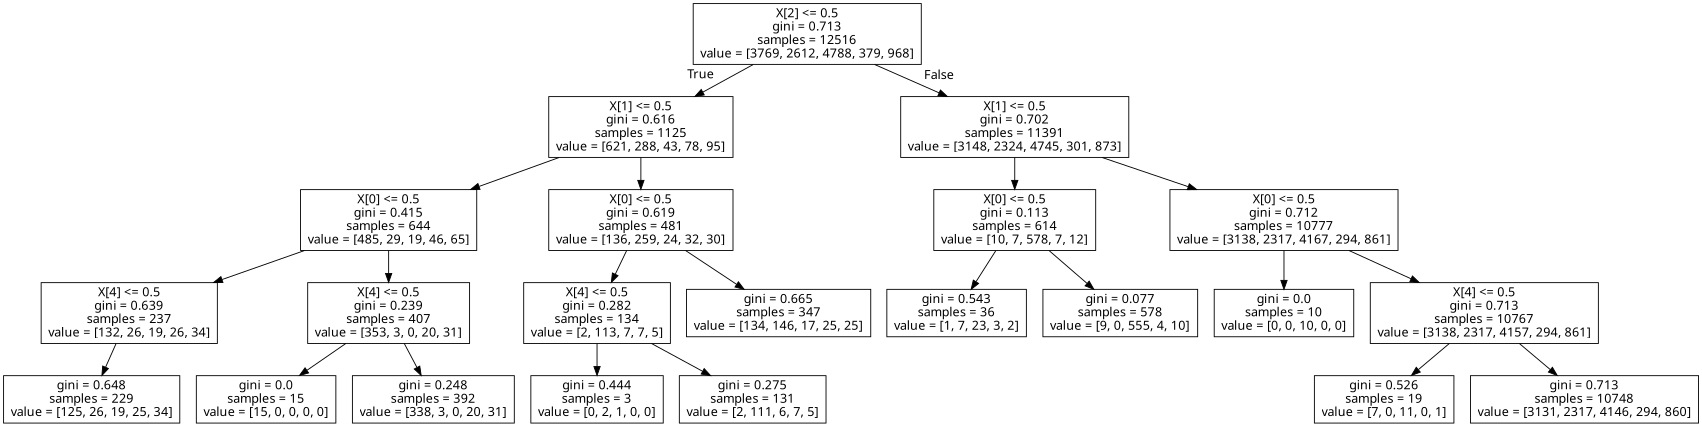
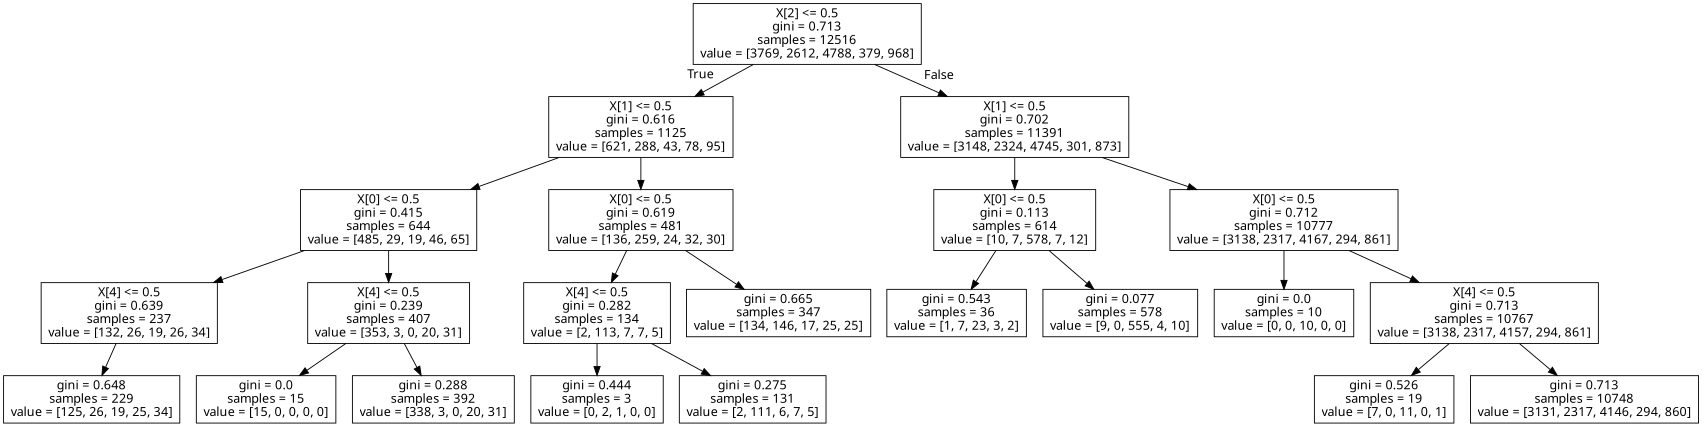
  digraph {
    fontname="Noto Sans"
    node [fontname="Noto Sans" shape=box]
    edge [fontname="Noto Sans"]
    n1 [label="X[2] <= 0.5\ngini = 0.713\nsamples = 12516\nvalue = [3769, 2612, 4788, 379, 968]"]
    n2 [label="X[1] <= 0.5\ngini = 0.616\nsamples = 1125\nvalue = [621, 288, 43, 78, 95]"]
    n3 [label="X[1] <= 0.5\ngini = 0.702\nsamples = 11391\nvalue = [3148, 2324, 4745, 301, 873]"]
    n4 [label="X[0] <= 0.5\ngini = 0.415\nsamples = 644\nvalue = [485, 29, 19, 46, 65]"]
    n5 [label="X[0] <= 0.5\ngini = 0.619\nsamples = 481\nvalue = [136, 259, 24, 32, 30]"]
    n6 [label="X[0] <= 0.5\ngini = 0.113\nsamples = 614\nvalue = [10, 7, 578, 7, 12]"]
    n7 [label="X[0] <= 0.5\ngini = 0.712\nsamples = 10777\nvalue = [3138, 2317, 4167, 294, 861]"]
    n8 [label="X[4] <= 0.5\ngini = 0.639\nsamples = 237\nvalue = [132, 26, 19, 26, 34]"]
    n9 [label="X[4] <= 0.5\ngini = 0.239\nsamples = 407\nvalue = [353, 3, 0, 20, 31]"]
    n10 [label="X[4] <= 0.5\ngini = 0.282\nsamples = 134\nvalue = [2, 113, 7, 7, 5]"]
    n11 [label="gini = 0.665\nsamples = 347\nvalue = [134, 146, 17, 25, 25]"]
    n12 [label="gini = 0.648\nsamples = 229\nvalue = [125, 26, 19, 25, 34]"]
    n13 [label="gini = 0.0\nsamples = 15\nvalue = [15, 0, 0, 0, 0]"]
-   n14 [label="gini = 0.248\nsamples = 392\nvalue = [338, 3, 0, 20, 31]"]
+   n14 [label="gini = 0.288\nsamples = 392\nvalue = [338, 3, 0, 20, 31]"]
    n15 [label="gini = 0.444\nsamples = 3\nvalue = [0, 2, 1, 0, 0]"]
    n16 [label="gini = 0.275\nsamples = 131\nvalue = [2, 111, 6, 7, 5]"]
    n17 [label="gini = 0.543\nsamples = 36\nvalue = [1, 7, 23, 3, 2]"]
    n18 [label="gini = 0.077\nsamples = 578\nvalue = [9, 0, 555, 4, 10]"]
    n19 [label="gini = 0.0\nsamples = 10\nvalue = [0, 0, 10, 0, 0]"]
    n20 [label="X[4] <= 0.5\ngini = 0.713\nsamples = 10767\nvalue = [3138, 2317, 4157, 294, 861]"]
    n21 [label="gini = 0.526\nsamples = 19\nvalue = [7, 0, 11, 0, 1]"]
    n22 [label="gini = 0.713\nsamples = 10748\nvalue = [3131, 2317, 4146, 294, 860]"]
    n1 -> n2 [headlabel=True labelangle=45 labeldistance=2.5]
    n1 -> n3 [headlabel=False labelangle=-45 labeldistance=2.5]
    n2 -> n4
    n2 -> n5
    n3 -> n6
    n3 -> n7
    n4 -> n8
    n4 -> n9
    n5 -> n10
    n5 -> n11
    n6 -> n17
    n6 -> n18
    n7 -> n19
    n7 -> n20
    n8 -> n12
    n9 -> n13
    n9 -> n14
    n10 -> n15
    n10 -> n16
    n20 -> n21
    n20 -> n22
  }
